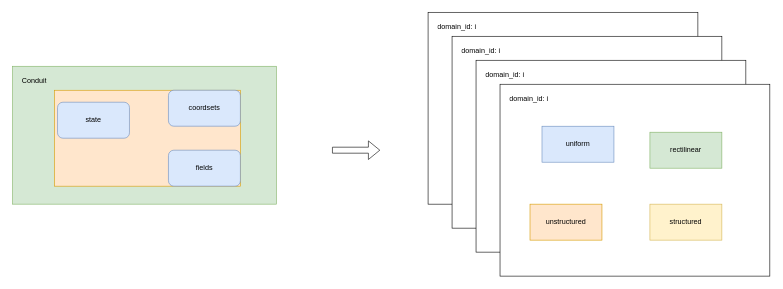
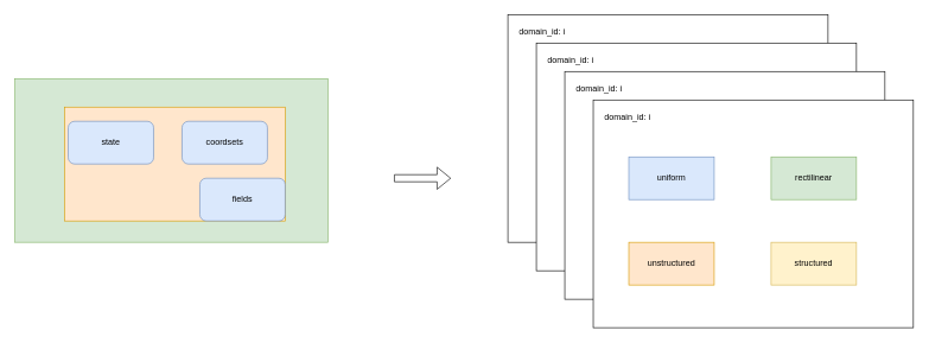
  <mxCell id="0" />
  <mxCell id="1" parent="0" />
  <mxCell id="2" value="" style="group" vertex="1" connectable="0" parent="1"><mxGeometry x="713" y="20" width="570" height="440" as="geometry" /></mxCell>
  <mxCell id="3" value="" style="rounded=0;whiteSpace=wrap;html=1;movable=1;resizable=1;rotatable=1;deletable=1;editable=1;connectable=1;" vertex="1" parent="2"><mxGeometry width="450" height="320" as="geometry" /></mxCell>
  <mxCell id="4" value="domain_id: i" style="text;strokeColor=none;fillColor=none;align=left;verticalAlign=middle;spacingLeft=4;spacingRight=4;overflow=hidden;points=[[0,0.5],[1,0.5]];portConstraint=eastwest;rotatable=1;whiteSpace=wrap;html=1;movable=1;resizable=1;deletable=1;editable=1;connectable=1;" vertex="1" parent="2"><mxGeometry x="10" y="10" width="110" height="30" as="geometry" /></mxCell>
  <mxCell id="5" value="" style="group" vertex="1" connectable="0" parent="2"><mxGeometry x="40" y="40" width="530" height="400" as="geometry" /></mxCell>
  <mxCell id="6" value="" style="rounded=0;whiteSpace=wrap;html=1;movable=1;resizable=1;rotatable=1;deletable=1;editable=1;connectable=1;" vertex="1" parent="5"><mxGeometry width="450" height="320" as="geometry" /></mxCell>
  <mxCell id="7" value="domain_id: i" style="text;strokeColor=none;fillColor=none;align=left;verticalAlign=middle;spacingLeft=4;spacingRight=4;overflow=hidden;points=[[0,0.5],[1,0.5]];portConstraint=eastwest;rotatable=1;whiteSpace=wrap;html=1;movable=1;resizable=1;deletable=1;editable=1;connectable=1;" vertex="1" parent="5"><mxGeometry x="10" y="10" width="110" height="30" as="geometry" /></mxCell>
  <mxCell id="8" value="" style="group" vertex="1" connectable="0" parent="5"><mxGeometry x="40" y="40" width="490" height="360" as="geometry" /></mxCell>
  <mxCell id="9" value="" style="rounded=0;whiteSpace=wrap;html=1;movable=1;resizable=1;rotatable=1;deletable=1;editable=1;connectable=1;" vertex="1" parent="8"><mxGeometry width="450" height="320" as="geometry" /></mxCell>
  <mxCell id="10" value="domain_id: i" style="text;strokeColor=none;fillColor=none;align=left;verticalAlign=middle;spacingLeft=4;spacingRight=4;overflow=hidden;points=[[0,0.5],[1,0.5]];portConstraint=eastwest;rotatable=1;whiteSpace=wrap;html=1;movable=1;resizable=1;deletable=1;editable=1;connectable=1;" vertex="1" parent="8"><mxGeometry x="10" y="10" width="110" height="30" as="geometry" /></mxCell>
  <mxCell id="11" value="" style="group" vertex="1" connectable="0" parent="8"><mxGeometry x="40" y="40" width="450" height="320" as="geometry" /></mxCell>
  <mxCell id="12" value="" style="rounded=0;whiteSpace=wrap;html=1;movable=1;resizable=1;rotatable=1;deletable=1;editable=1;connectable=1;" vertex="1" parent="11"><mxGeometry width="450" height="320" as="geometry" /></mxCell>
  <mxCell id="13" value="domain_id: i" style="text;strokeColor=none;fillColor=none;align=left;verticalAlign=middle;spacingLeft=4;spacingRight=4;overflow=hidden;points=[[0,0.5],[1,0.5]];portConstraint=eastwest;rotatable=0;whiteSpace=wrap;html=1;movable=0;resizable=0;deletable=0;editable=0;connectable=0;" vertex="1" parent="11"><mxGeometry x="10" y="10" width="110" height="30" as="geometry" /></mxCell>
- <mxCell id="14" value="uniform" style="rounded=0;whiteSpace=wrap;html=1;fillColor=#dae8fc;strokeColor=#6c8ebf;" vertex="1" parent="11"><mxGeometry x="70" y="70" width="120" height="60" as="geometry" /></mxCell>
+ <mxCell id="14" value="uniform" style="rounded=0;whiteSpace=wrap;html=1;fillColor=#dae8fc;strokeColor=#6c8ebf;" vertex="1" parent="11"><mxGeometry x="50" y="80" width="120" height="60" as="geometry" /></mxCell>
  <mxCell id="15" value="rectilinear" style="rounded=0;whiteSpace=wrap;html=1;fillColor=#d5e8d4;strokeColor=#82b366;" vertex="1" parent="11"><mxGeometry x="250" y="80" width="120" height="60" as="geometry" /></mxCell>
  <mxCell id="16" value="unstructured" style="rounded=0;whiteSpace=wrap;html=1;fillColor=#ffe6cc;strokeColor=#d79b00;" vertex="1" parent="11"><mxGeometry x="50" y="200" width="120" height="60" as="geometry" /></mxCell>
  <mxCell id="17" value="structured" style="rounded=0;whiteSpace=wrap;html=1;fillColor=#fff2cc;strokeColor=#d6b656;" vertex="1" parent="11"><mxGeometry x="250" y="200" width="120" height="60" as="geometry" /></mxCell>
  <mxCell id="18" value="" style="group" vertex="1" connectable="0" parent="1"><mxGeometry x="20" y="110" width="440" height="230" as="geometry" /></mxCell>
  <mxCell id="19" value="" style="rounded=0;whiteSpace=wrap;html=1;fillColor=#d5e8d4;strokeColor=#82b366;" vertex="1" parent="18"><mxGeometry width="440" height="230" as="geometry" /></mxCell>
  <mxCell id="20" value="" style="group;fillColor=#ffe6cc;strokeColor=#d79b00;" vertex="1" connectable="0" parent="18"><mxGeometry x="70" y="40" width="310" height="160" as="geometry" /></mxCell>
  <mxCell id="21" value="state" style="rounded=1;whiteSpace=wrap;html=1;fillColor=#dae8fc;strokeColor=#6c8ebf;" vertex="1" parent="20"><mxGeometry x="5" y="20" width="120" height="60" as="geometry" /></mxCell>
- <mxCell id="22" value="coordsets" style="rounded=1;whiteSpace=wrap;html=1;fillColor=#dae8fc;strokeColor=#6c8ebf;" vertex="1" parent="20"><mxGeometry x="190" width="120" height="60" as="geometry" /></mxCell>
+ <mxCell id="22" value="coordsets" style="rounded=1;whiteSpace=wrap;html=1;fillColor=#dae8fc;strokeColor=#6c8ebf;" vertex="1" parent="20"><mxGeometry x="165" y="20" width="120" height="60" as="geometry" /></mxCell>
  <mxCell id="23" value="fields" style="rounded=1;whiteSpace=wrap;html=1;fillColor=#dae8fc;strokeColor=#6c8ebf;" vertex="1" parent="20"><mxGeometry x="190" y="100" width="120" height="60" as="geometry" /></mxCell>
- <mxCell id="24" value="Conduit" style="text;strokeColor=none;fillColor=none;align=left;verticalAlign=middle;spacingLeft=4;spacingRight=4;overflow=hidden;points=[[0,0.5],[1,0.5]];portConstraint=eastwest;rotatable=0;whiteSpace=wrap;html=1;" vertex="1" parent="18"><mxGeometry x="10" y="10" width="80" height="30" as="geometry" /></mxCell>
  <mxCell id="25" value="" style="shape=flexArrow;endArrow=classic;html=1;rounded=0;" edge="1" parent="1"><mxGeometry width="50" height="50" relative="1" as="geometry"><mxPoint x="553" y="250" as="sourcePoint" /><mxPoint x="633" y="250" as="targetPoint" /></mxGeometry></mxCell>
